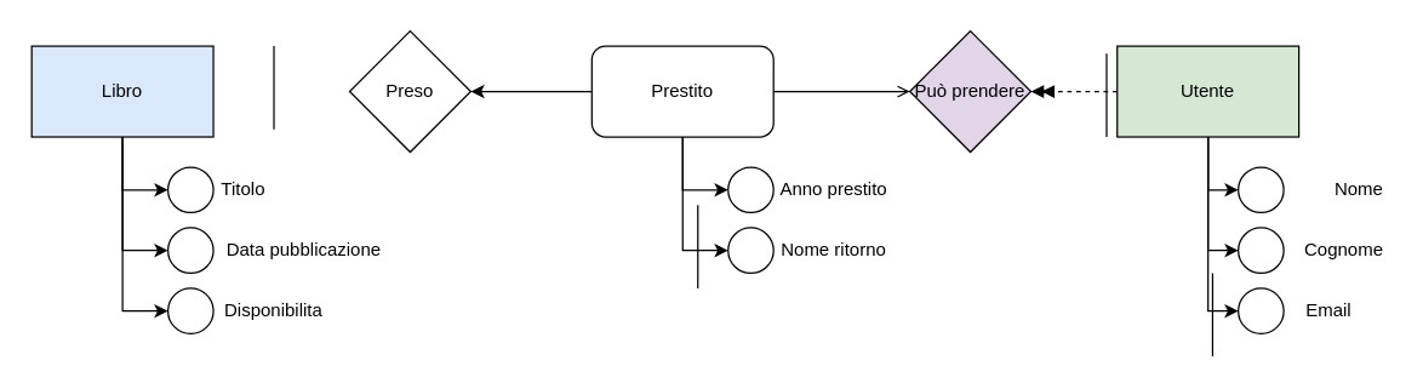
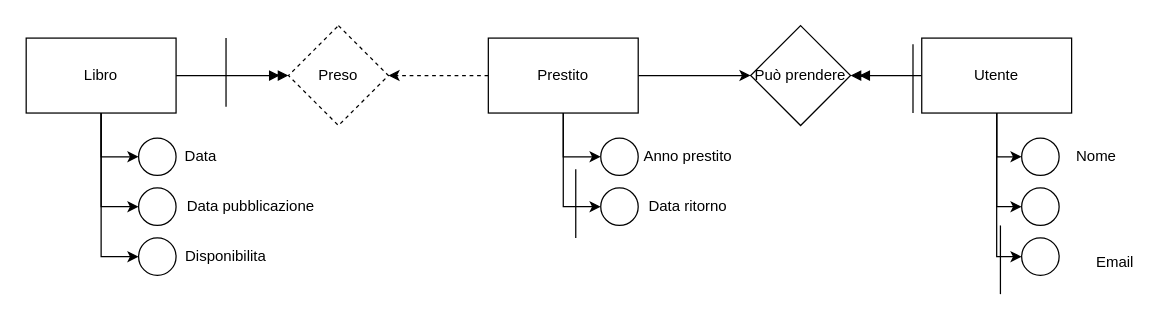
  <mxCell id="0" />
  <mxCell id="1" parent="0" />
  <mxCell id="2" style="edgeStyle=orthogonalEdgeStyle;rounded=0;orthogonalLoop=1;jettySize=auto;html=1;entryX=0;entryY=0.5;entryDx=0;entryDy=0;" edge="1" parent="1" source="6" target="17"><mxGeometry relative="1" as="geometry" /></mxCell>
  <mxCell id="3" style="edgeStyle=orthogonalEdgeStyle;rounded=0;orthogonalLoop=1;jettySize=auto;html=1;entryX=0;entryY=0.5;entryDx=0;entryDy=0;" edge="1" parent="1" source="6" target="18"><mxGeometry relative="1" as="geometry" /></mxCell>
  <mxCell id="4" style="edgeStyle=orthogonalEdgeStyle;rounded=0;orthogonalLoop=1;jettySize=auto;html=1;entryX=0;entryY=0.5;entryDx=0;entryDy=0;" edge="1" parent="1" source="6" target="19"><mxGeometry relative="1" as="geometry" /></mxCell>
- <mxCell id="6" value="Libro" style="rounded=0;whiteSpace=wrap;html=1;fillColor=#dae8fc;" vertex="1" parent="1"><mxGeometry x="20" y="30" width="120" height="60" as="geometry" /></mxCell>
+ <mxCell id="5" style="edgeStyle=orthogonalEdgeStyle;rounded=0;orthogonalLoop=1;jettySize=auto;html=1;entryX=0;entryY=0.5;entryDx=0;entryDy=0;endArrow=doubleBlock;endFill=1;" edge="1" parent="1" source="6" target="33"><mxGeometry relative="1" as="geometry" /></mxCell>
+ <mxCell id="6" value="Libro" style="rounded=0;whiteSpace=wrap;html=1;" vertex="1" parent="1"><mxGeometry x="20" y="30" width="120" height="60" as="geometry" /></mxCell>
  <mxCell id="7" style="edgeStyle=orthogonalEdgeStyle;rounded=0;orthogonalLoop=1;jettySize=auto;html=1;entryX=0;entryY=0.5;entryDx=0;entryDy=0;" edge="1" parent="1" source="11" target="23"><mxGeometry relative="1" as="geometry" /></mxCell>
  <mxCell id="8" style="edgeStyle=orthogonalEdgeStyle;rounded=0;orthogonalLoop=1;jettySize=auto;html=1;entryX=0;entryY=0.5;entryDx=0;entryDy=0;" edge="1" parent="1" source="11" target="24"><mxGeometry relative="1" as="geometry" /></mxCell>
  <mxCell id="9" style="edgeStyle=orthogonalEdgeStyle;rounded=0;orthogonalLoop=1;jettySize=auto;html=1;entryX=0;entryY=0.5;entryDx=0;entryDy=0;" edge="1" parent="1" source="11" target="25"><mxGeometry relative="1" as="geometry" /></mxCell>
- <mxCell id="10" style="edgeStyle=orthogonalEdgeStyle;rounded=0;orthogonalLoop=1;jettySize=auto;html=1;entryX=1;entryY=0.5;entryDx=0;entryDy=0;endArrow=doubleBlock;endFill=1;dashed=1;" edge="1" parent="1" source="11" target="34"><mxGeometry relative="1" as="geometry" /></mxCell>
- <mxCell id="11" value="Utente" style="rounded=0;whiteSpace=wrap;html=1;fillColor=#d5e8d4;" vertex="1" parent="1"><mxGeometry x="737" y="30" width="120" height="60" as="geometry" /></mxCell>
+ <mxCell id="10" style="edgeStyle=orthogonalEdgeStyle;rounded=0;orthogonalLoop=1;jettySize=auto;html=1;entryX=1;entryY=0.5;entryDx=0;entryDy=0;endArrow=doubleBlock;endFill=1;" edge="1" parent="1" source="11" target="34"><mxGeometry relative="1" as="geometry" /></mxCell>
+ <mxCell id="11" value="Utente" style="rounded=0;whiteSpace=wrap;html=1;" vertex="1" parent="1"><mxGeometry x="737" y="30" width="120" height="60" as="geometry" /></mxCell>
  <mxCell id="12" style="edgeStyle=orthogonalEdgeStyle;rounded=0;orthogonalLoop=1;jettySize=auto;html=1;entryX=0;entryY=0.5;entryDx=0;entryDy=0;" edge="1" parent="1" source="16" target="29"><mxGeometry relative="1" as="geometry" /></mxCell>
  <mxCell id="13" style="edgeStyle=orthogonalEdgeStyle;rounded=0;orthogonalLoop=1;jettySize=auto;html=1;entryX=0;entryY=0.5;entryDx=0;entryDy=0;" edge="1" parent="1" source="16" target="30"><mxGeometry relative="1" as="geometry" /></mxCell>
- <mxCell id="14" style="edgeStyle=orthogonalEdgeStyle;rounded=0;orthogonalLoop=1;jettySize=auto;html=1;entryX=0;entryY=0.5;entryDx=0;entryDy=0;endArrow=open;" edge="1" parent="1" source="16" target="34"><mxGeometry relative="1" as="geometry" /></mxCell>
- <mxCell id="15" style="edgeStyle=orthogonalEdgeStyle;rounded=0;orthogonalLoop=1;jettySize=auto;html=1;entryX=1;entryY=0.5;entryDx=0;entryDy=0;" edge="1" parent="1" source="16" target="33"><mxGeometry relative="1" as="geometry" /></mxCell>
- <mxCell id="16" value="Prestito" style="whiteSpace=wrap;html=1;rounded=1;" vertex="1" parent="1"><mxGeometry x="390" y="30" width="120" height="60" as="geometry" /></mxCell>
+ <mxCell id="14" style="edgeStyle=orthogonalEdgeStyle;rounded=0;orthogonalLoop=1;jettySize=auto;html=1;entryX=0;entryY=0.5;entryDx=0;entryDy=0;" edge="1" parent="1" source="16" target="34"><mxGeometry relative="1" as="geometry" /></mxCell>
+ <mxCell id="15" style="edgeStyle=orthogonalEdgeStyle;rounded=0;orthogonalLoop=1;jettySize=auto;html=1;entryX=1;entryY=0.5;entryDx=0;entryDy=0;dashed=1;" edge="1" parent="1" source="16" target="33"><mxGeometry relative="1" as="geometry" /></mxCell>
+ <mxCell id="16" value="Prestito" style="rounded=0;whiteSpace=wrap;html=1;" vertex="1" parent="1"><mxGeometry x="390" y="30" width="120" height="60" as="geometry" /></mxCell>
  <mxCell id="17" value="" style="ellipse;whiteSpace=wrap;html=1;aspect=fixed;" vertex="1" parent="1"><mxGeometry x="110" y="110" width="30" height="30" as="geometry" /></mxCell>
  <mxCell id="18" value="" style="ellipse;whiteSpace=wrap;html=1;aspect=fixed;" vertex="1" parent="1"><mxGeometry x="110" y="150" width="30" height="30" as="geometry" /></mxCell>
  <mxCell id="19" value="" style="ellipse;whiteSpace=wrap;html=1;aspect=fixed;" vertex="1" parent="1"><mxGeometry x="110" y="190" width="30" height="30" as="geometry" /></mxCell>
- <mxCell id="20" value="Titolo" style="text;html=1;align=center;verticalAlign=middle;whiteSpace=wrap;rounded=0;" vertex="1" parent="1"><mxGeometry x="130" y="110" width="60" height="30" as="geometry" /></mxCell>
+ <mxCell id="20" value="Data" style="text;html=1;align=center;verticalAlign=middle;whiteSpace=wrap;rounded=0;" vertex="1" parent="1"><mxGeometry x="130" y="110" width="60" height="30" as="geometry" /></mxCell>
  <mxCell id="21" value="Data pubblicazione" style="text;html=1;align=center;verticalAlign=middle;whiteSpace=wrap;rounded=0;" vertex="1" parent="1"><mxGeometry x="140" y="150" width="120" height="30" as="geometry" /></mxCell>
  <mxCell id="22" value="Disponibilita" style="text;html=1;align=center;verticalAlign=middle;whiteSpace=wrap;rounded=0;" vertex="1" parent="1"><mxGeometry x="120" y="190" width="120" height="30" as="geometry" /></mxCell>
  <mxCell id="23" value="" style="ellipse;whiteSpace=wrap;html=1;aspect=fixed;" vertex="1" parent="1"><mxGeometry x="817" y="110" width="30" height="30" as="geometry" /></mxCell>
  <mxCell id="24" value="" style="ellipse;whiteSpace=wrap;html=1;aspect=fixed;" vertex="1" parent="1"><mxGeometry x="817" y="150" width="30" height="30" as="geometry" /></mxCell>
  <mxCell id="25" value="" style="ellipse;whiteSpace=wrap;html=1;aspect=fixed;" vertex="1" parent="1"><mxGeometry x="817" y="190" width="30" height="30" as="geometry" /></mxCell>
- <mxCell id="26" value="Nome" style="text;html=1;align=center;verticalAlign=middle;whiteSpace=wrap;rounded=0;" vertex="1" parent="1"><mxGeometry x="867" y="110" width="60" height="30" as="geometry" /></mxCell>
- <mxCell id="27" value="Cognome" style="text;html=1;align=center;verticalAlign=middle;whiteSpace=wrap;rounded=0;" vertex="1" parent="1"><mxGeometry x="857" y="150" width="60" height="30" as="geometry" /></mxCell>
- <mxCell id="28" value="Email" style="text;html=1;align=center;verticalAlign=middle;whiteSpace=wrap;rounded=0;" vertex="1" parent="1"><mxGeometry x="847" y="190" width="60" height="30" as="geometry" /></mxCell>
+ <mxCell id="26" value="Nome" style="text;html=1;align=center;verticalAlign=middle;whiteSpace=wrap;rounded=0;" vertex="1" parent="1"><mxGeometry x="847" y="110" width="60" height="30" as="geometry" /></mxCell>
+ <mxCell id="28" value="Email" style="text;html=1;align=center;verticalAlign=middle;whiteSpace=wrap;rounded=0;" vertex="1" parent="1"><mxGeometry x="862" y="195" width="60" height="30" as="geometry" /></mxCell>
  <mxCell id="29" value="" style="ellipse;whiteSpace=wrap;html=1;aspect=fixed;" vertex="1" parent="1"><mxGeometry x="480" y="110" width="30" height="30" as="geometry" /></mxCell>
  <mxCell id="30" value="" style="ellipse;whiteSpace=wrap;html=1;aspect=fixed;" vertex="1" parent="1"><mxGeometry x="480" y="150" width="30" height="30" as="geometry" /></mxCell>
  <mxCell id="31" value="Anno prestito" style="text;html=1;align=center;verticalAlign=middle;whiteSpace=wrap;rounded=0;" vertex="1" parent="1"><mxGeometry x="510" y="110" width="80" height="30" as="geometry" /></mxCell>
- <mxCell id="32" value="Nome ritorno" style="text;html=1;align=center;verticalAlign=middle;whiteSpace=wrap;rounded=0;" vertex="1" parent="1"><mxGeometry x="510" y="150" width="80" height="30" as="geometry" /></mxCell>
- <mxCell id="33" value="Preso" style="rhombus;whiteSpace=wrap;html=1;" vertex="1" parent="1"><mxGeometry x="230" y="20" width="80" height="80" as="geometry" /></mxCell>
- <mxCell id="34" value="Può prendere" style="rhombus;whiteSpace=wrap;html=1;fillColor=#e1d5e7;" vertex="1" parent="1"><mxGeometry x="600" y="20" width="80" height="80" as="geometry" /></mxCell>
+ <mxCell id="32" value="Data ritorno" style="text;html=1;align=center;verticalAlign=middle;whiteSpace=wrap;rounded=0;" vertex="1" parent="1"><mxGeometry x="510" y="150" width="80" height="30" as="geometry" /></mxCell>
+ <mxCell id="33" value="Preso" style="rhombus;whiteSpace=wrap;html=1;dashed=1;" vertex="1" parent="1"><mxGeometry x="230" y="20" width="80" height="80" as="geometry" /></mxCell>
+ <mxCell id="34" value="Può prendere" style="rhombus;whiteSpace=wrap;html=1;" vertex="1" parent="1"><mxGeometry x="600" y="20" width="80" height="80" as="geometry" /></mxCell>
  <mxCell id="35" value="" style="endArrow=none;html=1;rounded=0;" edge="1" parent="1"><mxGeometry width="50" height="50" relative="1" as="geometry"><mxPoint x="730" y="90" as="sourcePoint" /><mxPoint x="730" y="35" as="targetPoint" /></mxGeometry></mxCell>
  <mxCell id="36" value="" style="endArrow=none;html=1;rounded=0;" edge="1" parent="1"><mxGeometry width="50" height="50" relative="1" as="geometry"><mxPoint x="180" y="85" as="sourcePoint" /><mxPoint x="180" y="30" as="targetPoint" /></mxGeometry></mxCell>
  <mxCell id="37" value="" style="endArrow=none;html=1;rounded=0;" edge="1" parent="1"><mxGeometry width="50" height="50" relative="1" as="geometry"><mxPoint x="800" y="235" as="sourcePoint" /><mxPoint x="800" y="180" as="targetPoint" /></mxGeometry></mxCell>
  <mxCell id="38" value="" style="endArrow=none;html=1;rounded=0;" edge="1" parent="1"><mxGeometry width="50" height="50" relative="1" as="geometry"><mxPoint x="460" y="190" as="sourcePoint" /><mxPoint x="460" y="135" as="targetPoint" /></mxGeometry></mxCell>
